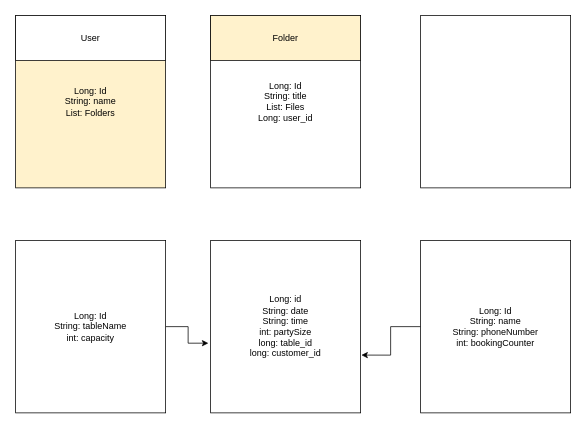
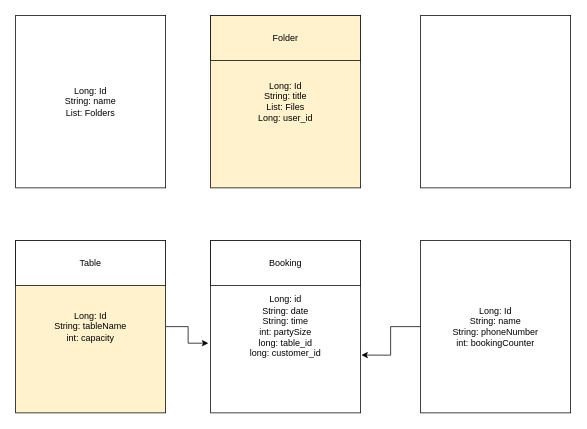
  <mxCell id="0" />
  <mxCell id="1" parent="0" />
- <mxCell id="2" value="Long: Id&lt;br&gt;String: name&lt;br&gt;List: Folders" style="rounded=0;whiteSpace=wrap;html=1;fillColor=#fff2cc;" vertex="1" parent="1"><mxGeometry x="20" y="20" width="200" height="230" as="geometry" /></mxCell>
- <mxCell id="3" value="User" style="rounded=0;whiteSpace=wrap;html=1;" vertex="1" parent="1"><mxGeometry x="20" y="20" width="200" height="60" as="geometry" /></mxCell>
- <mxCell id="4" value="Long: Id&lt;br&gt;String: title&lt;br&gt;List: Files&lt;br&gt;Long: user_id" style="rounded=0;whiteSpace=wrap;html=1;" vertex="1" parent="1"><mxGeometry x="280" y="20" width="200" height="230" as="geometry" /></mxCell>
+ <mxCell id="2" value="Long: Id&lt;br&gt;String: name&lt;br&gt;List: Folders" style="rounded=0;whiteSpace=wrap;html=1;" vertex="1" parent="1"><mxGeometry x="20" y="20" width="200" height="230" as="geometry" /></mxCell>
+ <mxCell id="4" value="Long: Id&lt;br&gt;String: title&lt;br&gt;List: Files&lt;br&gt;Long: user_id" style="rounded=0;whiteSpace=wrap;html=1;fillColor=#fff2cc;" vertex="1" parent="1"><mxGeometry x="280" y="20" width="200" height="230" as="geometry" /></mxCell>
  <mxCell id="5" value="Folder" style="rounded=0;whiteSpace=wrap;html=1;fillColor=#fff2cc;" vertex="1" parent="1"><mxGeometry x="280" y="20" width="200" height="60" as="geometry" /></mxCell>
  <mxCell id="6" value="" style="rounded=0;whiteSpace=wrap;html=1;" vertex="1" parent="1"><mxGeometry x="560" y="20" width="200" height="230" as="geometry" /></mxCell>
  <mxCell id="7" style="edgeStyle=orthogonalEdgeStyle;rounded=0;orthogonalLoop=1;jettySize=auto;html=1;exitX=1;exitY=0.5;exitDx=0;exitDy=0;entryX=-0.015;entryY=0.596;entryDx=0;entryDy=0;entryPerimeter=0;" edge="1" parent="1" source="8" target="10"><mxGeometry relative="1" as="geometry" /></mxCell>
- <mxCell id="8" value="Long: Id&lt;br&gt;String: tableName&lt;br&gt;int: capacity" style="rounded=0;whiteSpace=wrap;html=1;" vertex="1" parent="1"><mxGeometry x="20" y="320" width="200" height="230" as="geometry" /></mxCell>
+ <mxCell id="8" value="Long: Id&lt;br&gt;String: tableName&lt;br&gt;int: capacity" style="rounded=0;whiteSpace=wrap;html=1;fillColor=#fff2cc;" vertex="1" parent="1"><mxGeometry x="20" y="320" width="200" height="230" as="geometry" /></mxCell>
+ <mxCell id="9" value="Table" style="rounded=0;whiteSpace=wrap;html=1;" vertex="1" parent="1"><mxGeometry x="20" y="320" width="200" height="60" as="geometry" /></mxCell>
  <mxCell id="10" value="Long: id&lt;br&gt;String: date&lt;br&gt;String: time&lt;br&gt;int: partySize&lt;br&gt;long: table_id&lt;br&gt;long: customer_id" style="rounded=0;whiteSpace=wrap;html=1;" vertex="1" parent="1"><mxGeometry x="280" y="320" width="200" height="230" as="geometry" /></mxCell>
+ <mxCell id="11" value="Booking" style="rounded=0;whiteSpace=wrap;html=1;" vertex="1" parent="1"><mxGeometry x="280" y="320" width="200" height="60" as="geometry" /></mxCell>
  <mxCell id="12" style="edgeStyle=orthogonalEdgeStyle;rounded=0;orthogonalLoop=1;jettySize=auto;html=1;exitX=0;exitY=0.5;exitDx=0;exitDy=0;entryX=1.005;entryY=0.665;entryDx=0;entryDy=0;entryPerimeter=0;" edge="1" parent="1" source="13" target="10"><mxGeometry relative="1" as="geometry" /></mxCell>
  <mxCell id="13" value="Long: Id&lt;br&gt;String: name&lt;br&gt;String: phoneNumber&lt;br&gt;int: bookingCounter" style="rounded=0;whiteSpace=wrap;html=1;" vertex="1" parent="1"><mxGeometry x="560" y="320" width="200" height="230" as="geometry" /></mxCell>
